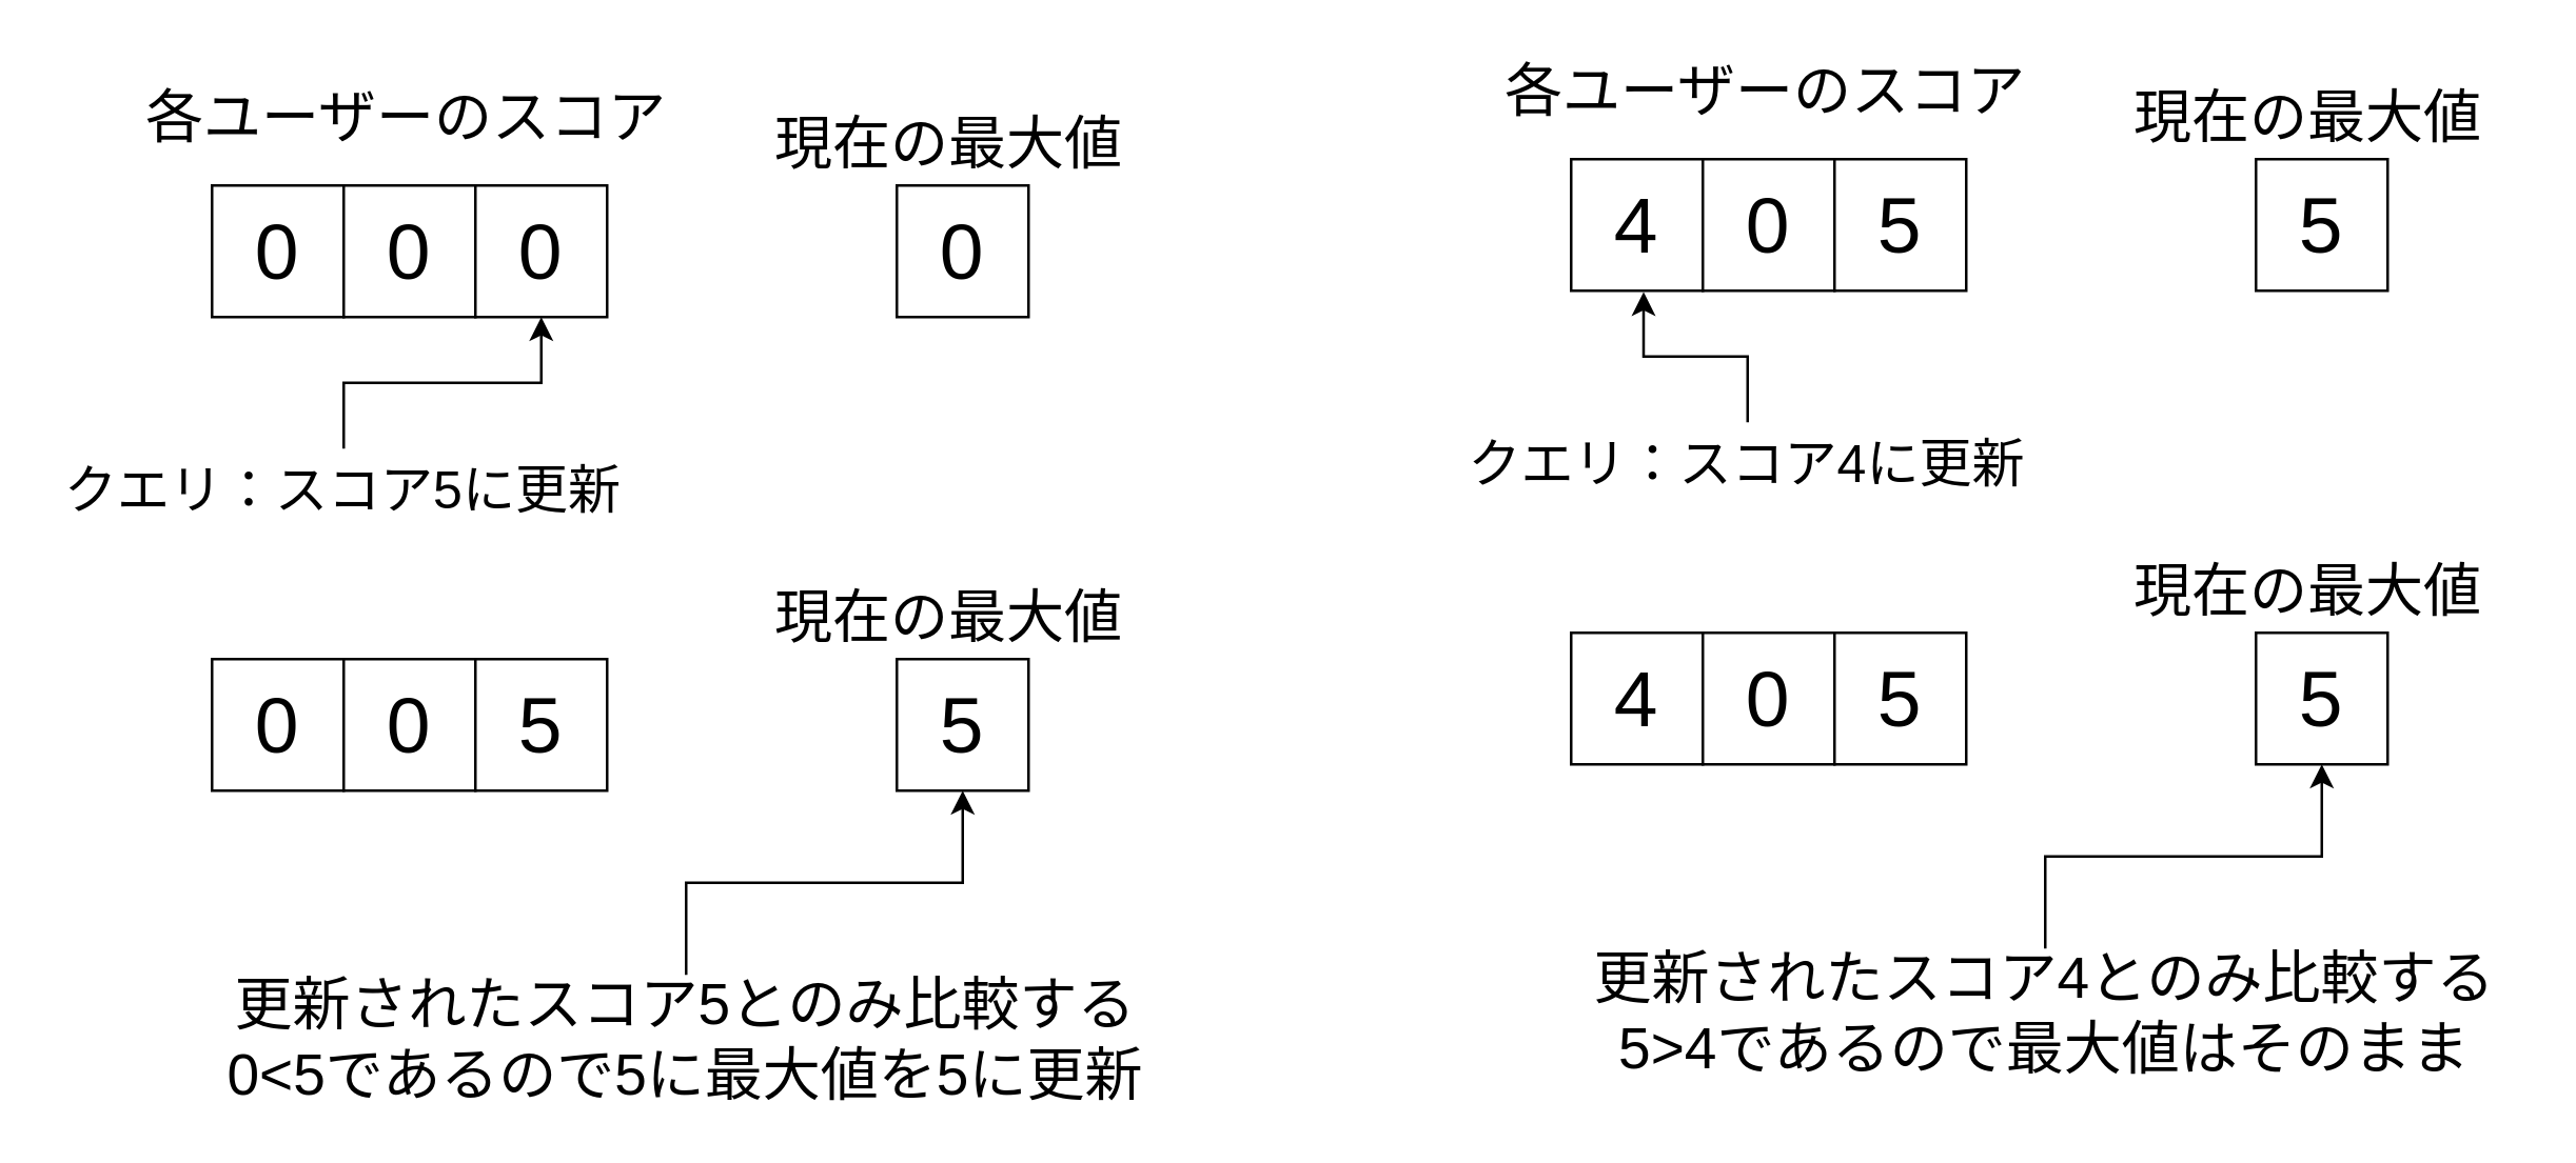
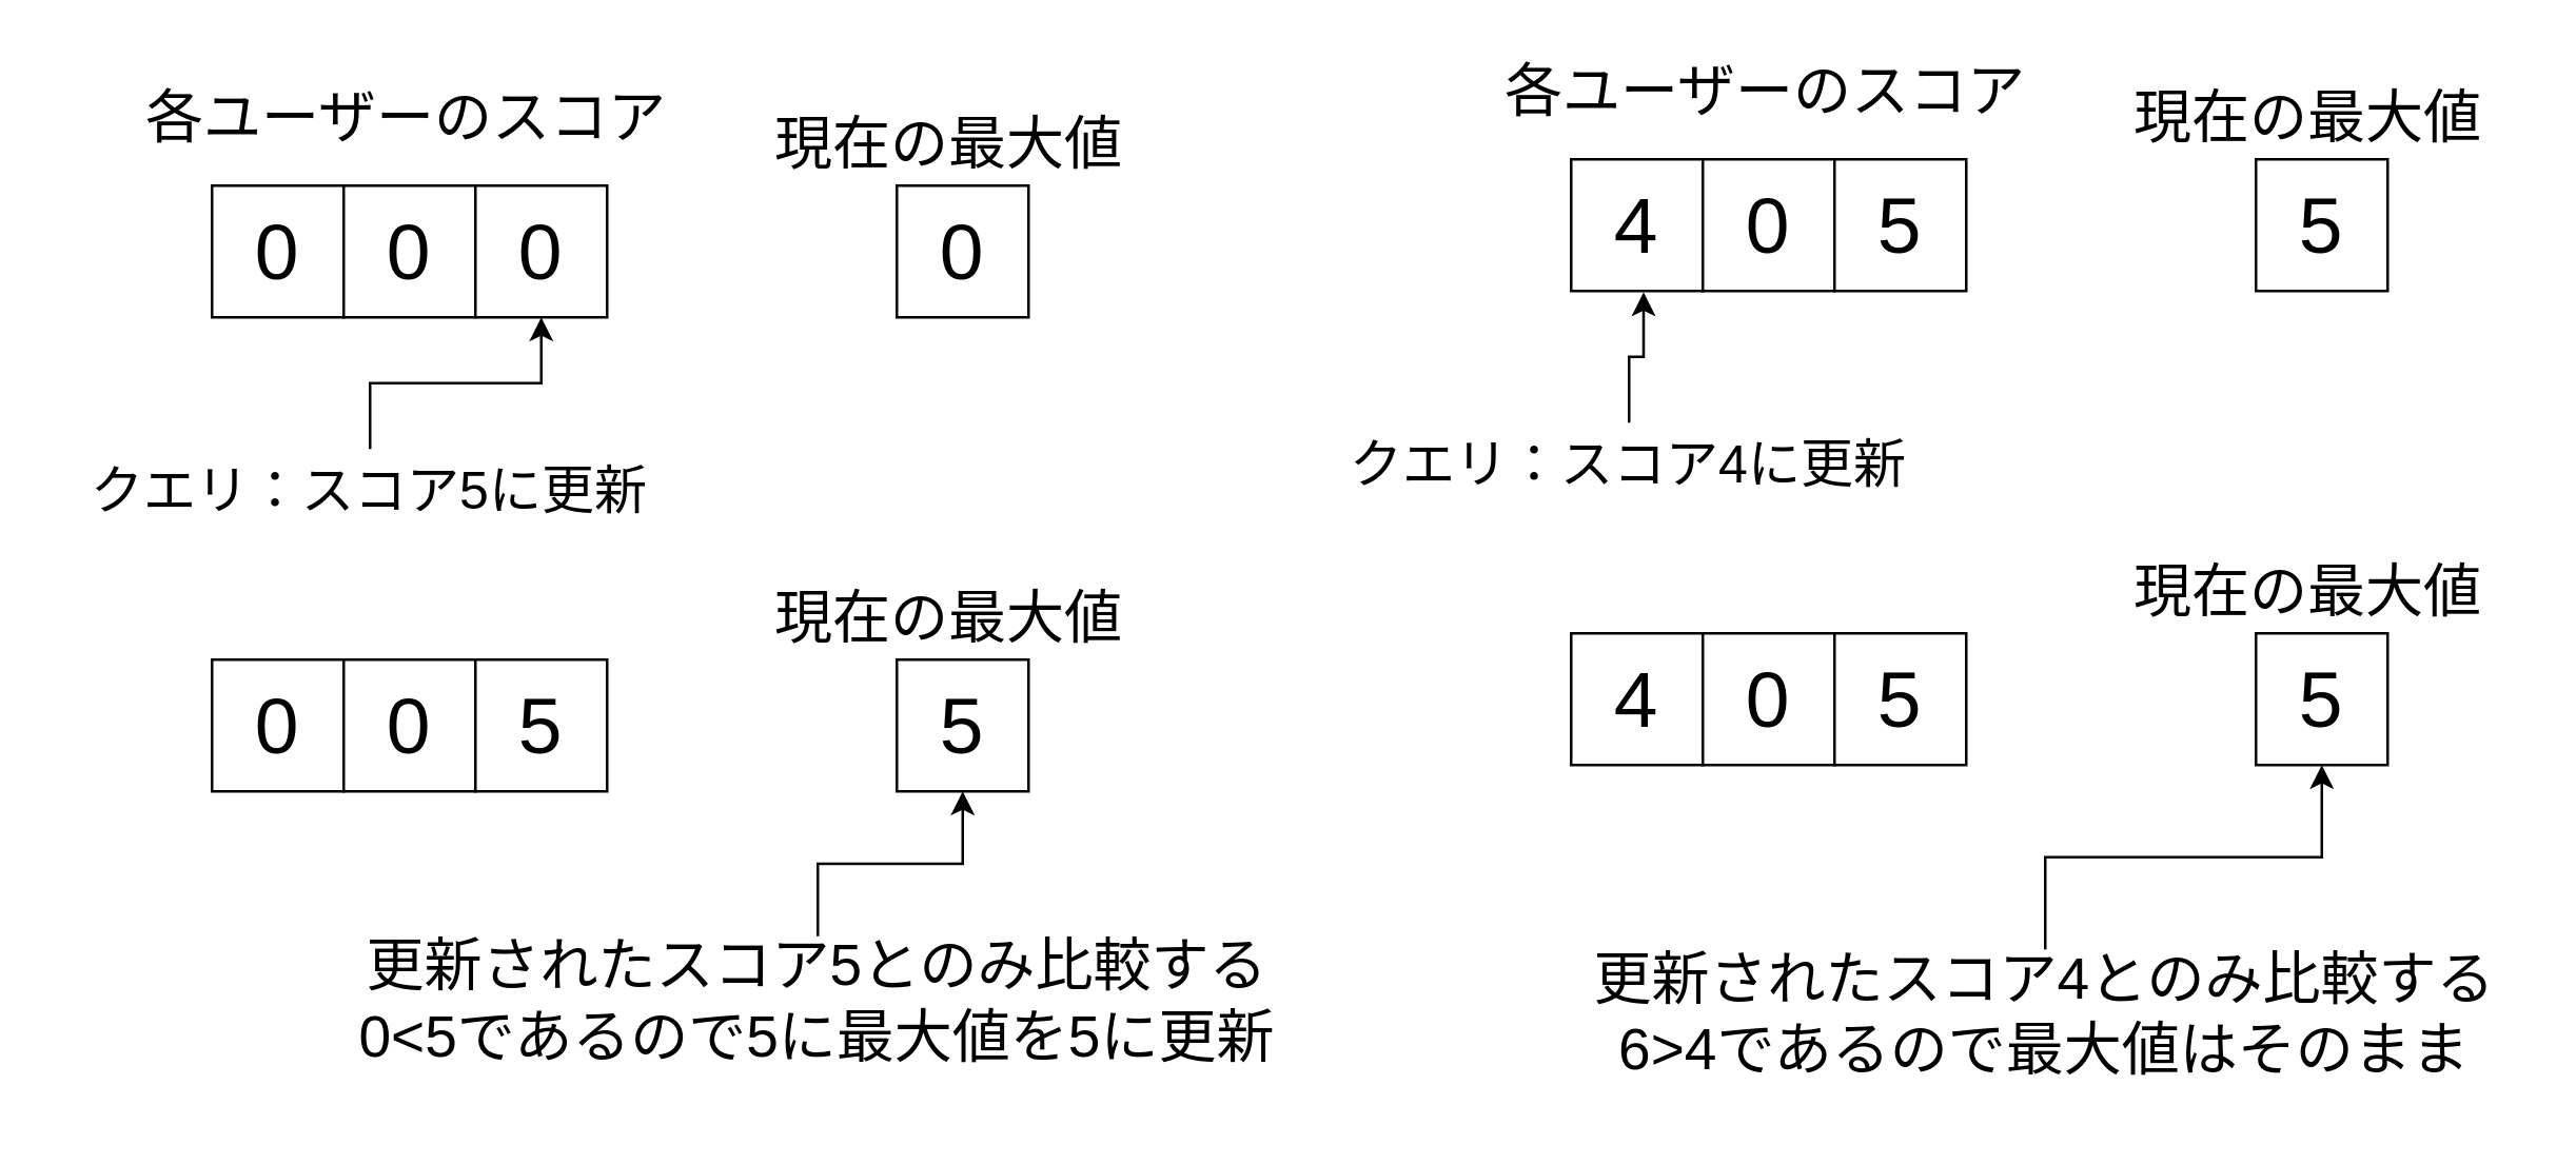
  <mxCell id="0" />
  <mxCell id="1" parent="0" />
  <mxCell id="2" value="&lt;font style=&quot;font-size: 30px&quot;&gt;0&lt;/font&gt;" style="whiteSpace=wrap;html=1;aspect=fixed;" vertex="1" parent="1"><mxGeometry x="80" y="70" width="50" height="50" as="geometry" /></mxCell>
  <mxCell id="3" value="&lt;font style=&quot;font-size: 30px&quot;&gt;0&lt;/font&gt;" style="whiteSpace=wrap;html=1;aspect=fixed;" vertex="1" parent="1"><mxGeometry x="130" y="70" width="50" height="50" as="geometry" /></mxCell>
  <mxCell id="4" value="&lt;font style=&quot;font-size: 30px&quot;&gt;0&lt;/font&gt;" style="whiteSpace=wrap;html=1;aspect=fixed;" vertex="1" parent="1"><mxGeometry x="180" y="70" width="50" height="50" as="geometry" /></mxCell>
  <mxCell id="5" value="&lt;font style=&quot;font-size: 30px&quot;&gt;0&lt;/font&gt;" style="whiteSpace=wrap;html=1;aspect=fixed;" vertex="1" parent="1"><mxGeometry x="340" y="70" width="50" height="50" as="geometry" /></mxCell>
  <mxCell id="6" value="&lt;font style=&quot;font-size: 22px&quot;&gt;現在の最大値&lt;/font&gt;" style="text;html=1;strokeColor=none;fillColor=none;align=center;verticalAlign=middle;whiteSpace=wrap;rounded=0;" vertex="1" parent="1"><mxGeometry x="290" y="40" width="140" height="30" as="geometry" /></mxCell>
  <mxCell id="7" value="&lt;font style=&quot;font-size: 22px&quot;&gt;各ユーザーのスコア&lt;/font&gt;" style="text;html=1;strokeColor=none;fillColor=none;align=center;verticalAlign=middle;whiteSpace=wrap;rounded=0;" vertex="1" parent="1"><mxGeometry x="24" y="30" width="260" height="30" as="geometry" /></mxCell>
  <mxCell id="8" value="&lt;font style=&quot;font-size: 30px&quot;&gt;0&lt;/font&gt;" style="whiteSpace=wrap;html=1;aspect=fixed;" vertex="1" parent="1"><mxGeometry x="80" y="250" width="50" height="50" as="geometry" /></mxCell>
  <mxCell id="9" value="&lt;font style=&quot;font-size: 30px&quot;&gt;0&lt;/font&gt;" style="whiteSpace=wrap;html=1;aspect=fixed;" vertex="1" parent="1"><mxGeometry x="130" y="250" width="50" height="50" as="geometry" /></mxCell>
  <mxCell id="10" value="&lt;span style=&quot;font-size: 30px&quot;&gt;5&lt;/span&gt;" style="whiteSpace=wrap;html=1;aspect=fixed;" vertex="1" parent="1"><mxGeometry x="180" y="250" width="50" height="50" as="geometry" /></mxCell>
  <mxCell id="11" value="&lt;font style=&quot;font-size: 30px&quot;&gt;5&lt;/font&gt;" style="whiteSpace=wrap;html=1;aspect=fixed;" vertex="1" parent="1"><mxGeometry x="340" y="250" width="50" height="50" as="geometry" /></mxCell>
  <mxCell id="12" value="&lt;font style=&quot;font-size: 22px&quot;&gt;現在の最大値&lt;/font&gt;" style="text;html=1;strokeColor=none;fillColor=none;align=center;verticalAlign=middle;whiteSpace=wrap;rounded=0;" vertex="1" parent="1"><mxGeometry x="290" y="220" width="140" height="30" as="geometry" /></mxCell>
  <mxCell id="13" style="edgeStyle=orthogonalEdgeStyle;rounded=0;orthogonalLoop=1;jettySize=auto;html=1;entryX=0.5;entryY=1;entryDx=0;entryDy=0;" edge="1" parent="1" source="14" target="4"><mxGeometry relative="1" as="geometry" /></mxCell>
- <mxCell id="14" value="&lt;font style=&quot;font-size: 20px&quot;&gt;クエリ：スコア5に更新&lt;/font&gt;" style="text;html=1;strokeColor=none;fillColor=none;align=center;verticalAlign=middle;whiteSpace=wrap;rounded=0;" vertex="1" parent="1"><mxGeometry x="10" y="170" width="240" height="30" as="geometry" /></mxCell>
+ <mxCell id="14" value="&lt;font style=&quot;font-size: 20px&quot;&gt;クエリ：スコア5に更新&lt;/font&gt;" style="text;html=1;strokeColor=none;fillColor=none;align=center;verticalAlign=middle;whiteSpace=wrap;rounded=0;" vertex="1" parent="1"><mxGeometry x="20" y="170" width="240" height="30" as="geometry" /></mxCell>
  <mxCell id="15" style="edgeStyle=orthogonalEdgeStyle;rounded=0;orthogonalLoop=1;jettySize=auto;html=1;entryX=0.5;entryY=1;entryDx=0;entryDy=0;" edge="1" parent="1" source="16" target="11"><mxGeometry relative="1" as="geometry" /></mxCell>
- <mxCell id="16" value="&lt;font style=&quot;font-size: 22px&quot;&gt;更新されたスコア5とのみ比較する&lt;br&gt;0&amp;lt;5であるので5に最大値を5に更新&lt;br&gt;&lt;/font&gt;" style="text;html=1;strokeColor=none;fillColor=none;align=center;verticalAlign=middle;whiteSpace=wrap;rounded=0;" vertex="1" parent="1"><mxGeometry x="80" y="370" width="360" height="50" as="geometry" /></mxCell>
+ <mxCell id="16" value="&lt;font style=&quot;font-size: 22px&quot;&gt;更新されたスコア5とのみ比較する&lt;br&gt;0&amp;lt;5であるので5に最大値を5に更新&lt;br&gt;&lt;/font&gt;" style="text;html=1;strokeColor=none;fillColor=none;align=center;verticalAlign=middle;whiteSpace=wrap;rounded=0;" vertex="1" parent="1"><mxGeometry x="130" y="355" width="360" height="50" as="geometry" /></mxCell>
  <mxCell id="17" value="&lt;font style=&quot;font-size: 30px&quot;&gt;4&lt;/font&gt;" style="whiteSpace=wrap;html=1;aspect=fixed;" vertex="1" parent="1"><mxGeometry x="596" y="60" width="50" height="50" as="geometry" /></mxCell>
  <mxCell id="18" value="&lt;font style=&quot;font-size: 30px&quot;&gt;0&lt;/font&gt;" style="whiteSpace=wrap;html=1;aspect=fixed;" vertex="1" parent="1"><mxGeometry x="646" y="60" width="50" height="50" as="geometry" /></mxCell>
  <mxCell id="19" value="&lt;font style=&quot;font-size: 30px&quot;&gt;5&lt;/font&gt;" style="whiteSpace=wrap;html=1;aspect=fixed;" vertex="1" parent="1"><mxGeometry x="696" y="60" width="50" height="50" as="geometry" /></mxCell>
  <mxCell id="20" value="&lt;font style=&quot;font-size: 30px&quot;&gt;5&lt;/font&gt;" style="whiteSpace=wrap;html=1;aspect=fixed;" vertex="1" parent="1"><mxGeometry x="856" y="60" width="50" height="50" as="geometry" /></mxCell>
  <mxCell id="21" value="&lt;font style=&quot;font-size: 22px&quot;&gt;現在の最大値&lt;/font&gt;" style="text;html=1;strokeColor=none;fillColor=none;align=center;verticalAlign=middle;whiteSpace=wrap;rounded=0;" vertex="1" parent="1"><mxGeometry x="806" y="30" width="140" height="30" as="geometry" /></mxCell>
  <mxCell id="22" value="&lt;font style=&quot;font-size: 22px&quot;&gt;各ユーザーのスコア&lt;/font&gt;" style="text;html=1;strokeColor=none;fillColor=none;align=center;verticalAlign=middle;whiteSpace=wrap;rounded=0;" vertex="1" parent="1"><mxGeometry x="540" y="20" width="260" height="30" as="geometry" /></mxCell>
  <mxCell id="23" value="&lt;font style=&quot;font-size: 30px&quot;&gt;4&lt;/font&gt;" style="whiteSpace=wrap;html=1;aspect=fixed;" vertex="1" parent="1"><mxGeometry x="596" y="240" width="50" height="50" as="geometry" /></mxCell>
  <mxCell id="24" value="&lt;font style=&quot;font-size: 30px&quot;&gt;0&lt;/font&gt;" style="whiteSpace=wrap;html=1;aspect=fixed;" vertex="1" parent="1"><mxGeometry x="646" y="240" width="50" height="50" as="geometry" /></mxCell>
  <mxCell id="25" value="&lt;span style=&quot;font-size: 30px&quot;&gt;5&lt;/span&gt;" style="whiteSpace=wrap;html=1;aspect=fixed;" vertex="1" parent="1"><mxGeometry x="696" y="240" width="50" height="50" as="geometry" /></mxCell>
  <mxCell id="26" value="&lt;font style=&quot;font-size: 30px&quot;&gt;5&lt;/font&gt;" style="whiteSpace=wrap;html=1;aspect=fixed;" vertex="1" parent="1"><mxGeometry x="856" y="240" width="50" height="50" as="geometry" /></mxCell>
  <mxCell id="27" value="&lt;font style=&quot;font-size: 22px&quot;&gt;現在の最大値&lt;/font&gt;" style="text;html=1;strokeColor=none;fillColor=none;align=center;verticalAlign=middle;whiteSpace=wrap;rounded=0;" vertex="1" parent="1"><mxGeometry x="806" y="210" width="140" height="30" as="geometry" /></mxCell>
  <mxCell id="28" style="edgeStyle=orthogonalEdgeStyle;rounded=0;orthogonalLoop=1;jettySize=auto;html=1;entryX=0.55;entryY=1.009;entryDx=0;entryDy=0;entryPerimeter=0;" edge="1" parent="1" source="29" target="17"><mxGeometry relative="1" as="geometry"><mxPoint x="630" y="120" as="targetPoint" /></mxGeometry></mxCell>
- <mxCell id="29" value="&lt;font style=&quot;font-size: 20px&quot;&gt;クエリ：スコア4に更新&lt;/font&gt;" style="text;html=1;strokeColor=none;fillColor=none;align=center;verticalAlign=middle;whiteSpace=wrap;rounded=0;" vertex="1" parent="1"><mxGeometry x="550" y="160" width="226" height="30" as="geometry" /></mxCell>
+ <mxCell id="29" value="&lt;font style=&quot;font-size: 20px&quot;&gt;クエリ：スコア4に更新&lt;/font&gt;" style="text;html=1;strokeColor=none;fillColor=none;align=center;verticalAlign=middle;whiteSpace=wrap;rounded=0;" vertex="1" parent="1"><mxGeometry x="505" y="160" width="226" height="30" as="geometry" /></mxCell>
  <mxCell id="30" style="edgeStyle=orthogonalEdgeStyle;rounded=0;orthogonalLoop=1;jettySize=auto;html=1;entryX=0.5;entryY=1;entryDx=0;entryDy=0;" edge="1" parent="1" source="31" target="26"><mxGeometry relative="1" as="geometry" /></mxCell>
- <mxCell id="31" value="&lt;font style=&quot;font-size: 22px&quot;&gt;更新されたスコア4とのみ比較する&lt;br&gt;5&amp;gt;4であるので最大値はそのまま&lt;br&gt;&lt;/font&gt;" style="text;html=1;strokeColor=none;fillColor=none;align=center;verticalAlign=middle;whiteSpace=wrap;rounded=0;" vertex="1" parent="1"><mxGeometry x="596" y="360" width="360" height="50" as="geometry" /></mxCell>
+ <mxCell id="31" value="&lt;font style=&quot;font-size: 22px&quot;&gt;更新されたスコア4とのみ比較する&lt;br&gt;6&amp;gt;4であるので最大値はそのまま&lt;br&gt;&lt;/font&gt;" style="text;html=1;strokeColor=none;fillColor=none;align=center;verticalAlign=middle;whiteSpace=wrap;rounded=0;" vertex="1" parent="1"><mxGeometry x="596" y="360" width="360" height="50" as="geometry" /></mxCell>
